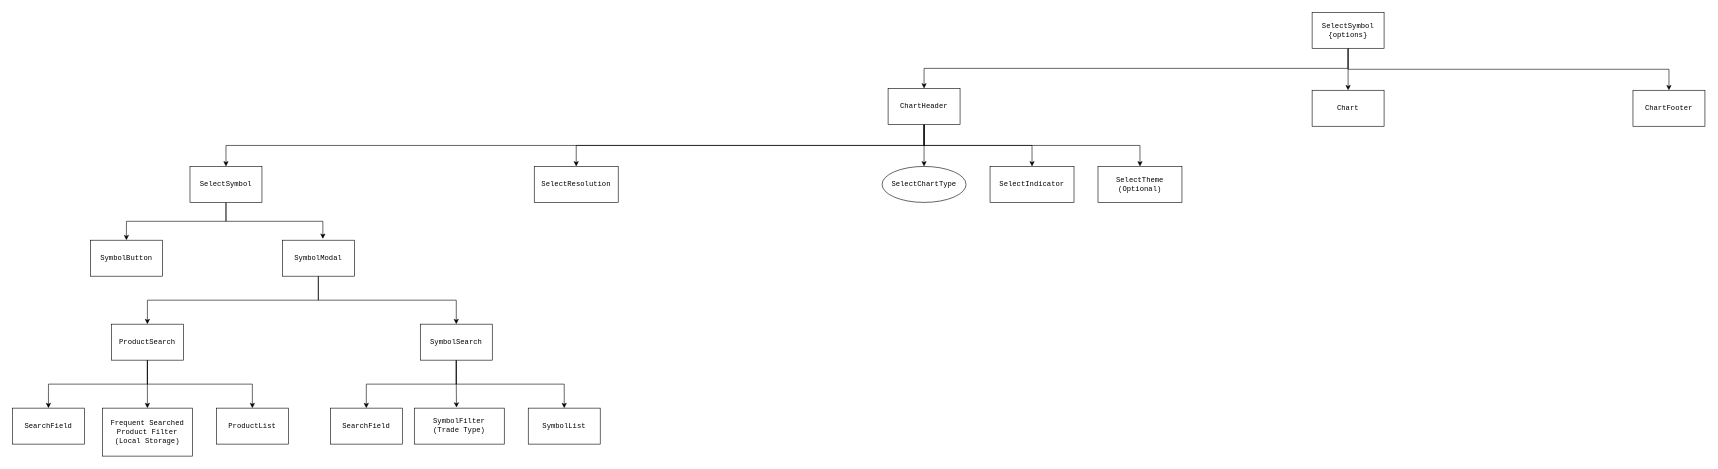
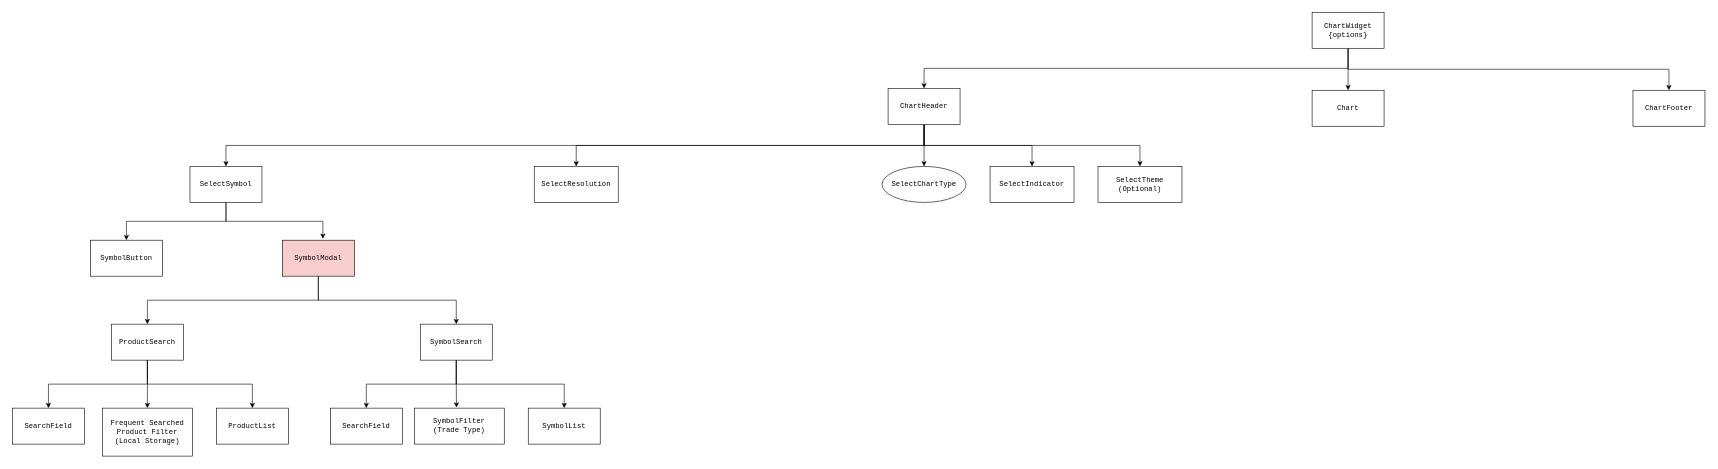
  <mxCell id="0" />
  <mxCell id="1" parent="0" />
  <mxCell id="2" style="edgeStyle=orthogonalEdgeStyle;rounded=0;orthogonalLoop=1;jettySize=auto;html=1;exitX=0.5;exitY=1;exitDx=0;exitDy=0;entryX=0.5;entryY=0;entryDx=0;entryDy=0;" edge="1" parent="1" source="5" target="11"><mxGeometry relative="1" as="geometry" /></mxCell>
  <mxCell id="3" style="edgeStyle=orthogonalEdgeStyle;rounded=0;orthogonalLoop=1;jettySize=auto;html=1;exitX=0.5;exitY=1;exitDx=0;exitDy=0;" edge="1" parent="1" source="5" target="12"><mxGeometry relative="1" as="geometry" /></mxCell>
  <mxCell id="4" style="edgeStyle=orthogonalEdgeStyle;rounded=0;orthogonalLoop=1;jettySize=auto;html=1;exitX=0.5;exitY=1;exitDx=0;exitDy=0;" edge="1" parent="1" source="5" target="13"><mxGeometry relative="1" as="geometry" /></mxCell>
- <mxCell id="5" value="&lt;font&gt;SelectSymbol&lt;br&gt;{options}&lt;br&gt;&lt;/font&gt;" style="rounded=0;whiteSpace=wrap;html=1;fontFamily=Courier New;" vertex="1" parent="1"><mxGeometry x="2187" y="20" width="120" height="60" as="geometry" /></mxCell>
+ <mxCell id="5" value="&lt;font&gt;ChartWidget&lt;br&gt;{options}&lt;br&gt;&lt;/font&gt;" style="rounded=0;whiteSpace=wrap;html=1;fontFamily=Courier New;" vertex="1" parent="1"><mxGeometry x="2187" y="20" width="120" height="60" as="geometry" /></mxCell>
  <mxCell id="6" style="edgeStyle=orthogonalEdgeStyle;rounded=0;orthogonalLoop=1;jettySize=auto;html=1;exitX=0.5;exitY=1;exitDx=0;exitDy=0;entryX=0.5;entryY=0;entryDx=0;entryDy=0;" edge="1" parent="1" source="11" target="16"><mxGeometry relative="1" as="geometry" /></mxCell>
  <mxCell id="7" style="edgeStyle=orthogonalEdgeStyle;rounded=0;orthogonalLoop=1;jettySize=auto;html=1;exitX=0.5;exitY=1;exitDx=0;exitDy=0;" edge="1" parent="1" source="11" target="17"><mxGeometry relative="1" as="geometry" /></mxCell>
  <mxCell id="8" style="edgeStyle=orthogonalEdgeStyle;rounded=0;orthogonalLoop=1;jettySize=auto;html=1;exitX=0.5;exitY=1;exitDx=0;exitDy=0;entryX=0.5;entryY=0;entryDx=0;entryDy=0;" edge="1" parent="1" source="11" target="18"><mxGeometry relative="1" as="geometry" /></mxCell>
  <mxCell id="9" style="edgeStyle=orthogonalEdgeStyle;rounded=0;orthogonalLoop=1;jettySize=auto;html=1;exitX=0.5;exitY=1;exitDx=0;exitDy=0;entryX=0.5;entryY=0;entryDx=0;entryDy=0;" edge="1" parent="1" source="11" target="19"><mxGeometry relative="1" as="geometry" /></mxCell>
  <mxCell id="10" style="edgeStyle=orthogonalEdgeStyle;rounded=0;orthogonalLoop=1;jettySize=auto;html=1;exitX=0.5;exitY=1;exitDx=0;exitDy=0;entryX=0.5;entryY=0;entryDx=0;entryDy=0;" edge="1" parent="1" source="11" target="20"><mxGeometry relative="1" as="geometry" /></mxCell>
  <mxCell id="11" value="ChartHeader" style="rounded=0;whiteSpace=wrap;html=1;fontFamily=Courier New;" vertex="1" parent="1"><mxGeometry x="1480" y="147" width="120" height="60" as="geometry" /></mxCell>
  <mxCell id="12" value="Chart" style="rounded=0;whiteSpace=wrap;html=1;fontFamily=Courier New;" vertex="1" parent="1"><mxGeometry x="2187" y="150" width="120" height="60" as="geometry" /></mxCell>
  <mxCell id="13" value="ChartFooter" style="rounded=0;whiteSpace=wrap;html=1;fontFamily=Courier New;" vertex="1" parent="1"><mxGeometry x="2722" y="150" width="120" height="60" as="geometry" /></mxCell>
  <mxCell id="14" style="edgeStyle=orthogonalEdgeStyle;rounded=0;orthogonalLoop=1;jettySize=auto;html=1;exitX=0.5;exitY=1;exitDx=0;exitDy=0;" edge="1" parent="1" source="16" target="21"><mxGeometry relative="1" as="geometry" /></mxCell>
  <mxCell id="15" style="edgeStyle=orthogonalEdgeStyle;rounded=0;orthogonalLoop=1;jettySize=auto;html=1;exitX=0.5;exitY=1;exitDx=0;exitDy=0;entryX=0.563;entryY=-0.038;entryDx=0;entryDy=0;entryPerimeter=0;" edge="1" parent="1" source="16" target="24"><mxGeometry relative="1" as="geometry" /></mxCell>
  <mxCell id="16" value="SelectSymbol" style="rounded=0;whiteSpace=wrap;html=1;fontFamily=Courier New;" vertex="1" parent="1"><mxGeometry x="316" y="277" width="120" height="60" as="geometry" /></mxCell>
  <mxCell id="17" value="SelectResolution" style="rounded=0;whiteSpace=wrap;html=1;fontFamily=Courier New;" vertex="1" parent="1"><mxGeometry x="890" y="277" width="140" height="60" as="geometry" /></mxCell>
  <mxCell id="18" value="SelectChartType" style="ellipse;whiteSpace=wrap;html=1;fontFamily=Courier New;" vertex="1" parent="1"><mxGeometry x="1470" y="277" width="140" height="60" as="geometry" /></mxCell>
  <mxCell id="19" value="SelectIndicator" style="rounded=0;whiteSpace=wrap;html=1;fontFamily=Courier New;" vertex="1" parent="1"><mxGeometry x="1650" y="277" width="140" height="60" as="geometry" /></mxCell>
  <mxCell id="20" value="SelectTheme&lt;br&gt;(Optional)" style="rounded=0;whiteSpace=wrap;html=1;fontFamily=Courier New;" vertex="1" parent="1"><mxGeometry x="1830" y="277" width="140" height="60" as="geometry" /></mxCell>
  <mxCell id="21" value="SymbolButton" style="rounded=0;whiteSpace=wrap;html=1;fontFamily=Courier New;" vertex="1" parent="1"><mxGeometry x="150" y="400" width="120" height="60" as="geometry" /></mxCell>
  <mxCell id="22" style="edgeStyle=orthogonalEdgeStyle;rounded=0;orthogonalLoop=1;jettySize=auto;html=1;exitX=0.5;exitY=1;exitDx=0;exitDy=0;" edge="1" parent="1" source="24" target="28"><mxGeometry relative="1" as="geometry" /></mxCell>
  <mxCell id="23" style="edgeStyle=orthogonalEdgeStyle;rounded=0;orthogonalLoop=1;jettySize=auto;html=1;exitX=0.5;exitY=1;exitDx=0;exitDy=0;" edge="1" parent="1" source="24" target="32"><mxGeometry relative="1" as="geometry" /></mxCell>
- <mxCell id="24" value="SymbolModal" style="rounded=0;whiteSpace=wrap;html=1;fontFamily=Courier New;" vertex="1" parent="1"><mxGeometry x="470" y="400" width="120" height="60" as="geometry" /></mxCell>
+ <mxCell id="24" value="SymbolModal" style="rounded=0;whiteSpace=wrap;html=1;fontFamily=Courier New;fillColor=#f8cecc;" vertex="1" parent="1"><mxGeometry x="470" y="400" width="120" height="60" as="geometry" /></mxCell>
  <mxCell id="25" style="edgeStyle=orthogonalEdgeStyle;rounded=0;orthogonalLoop=1;jettySize=auto;html=1;exitX=0.5;exitY=1;exitDx=0;exitDy=0;" edge="1" parent="1" source="28" target="33"><mxGeometry relative="1" as="geometry" /></mxCell>
  <mxCell id="26" style="edgeStyle=orthogonalEdgeStyle;rounded=0;orthogonalLoop=1;jettySize=auto;html=1;exitX=0.5;exitY=1;exitDx=0;exitDy=0;" edge="1" parent="1" source="28" target="34"><mxGeometry relative="1" as="geometry" /></mxCell>
  <mxCell id="27" style="edgeStyle=orthogonalEdgeStyle;rounded=0;orthogonalLoop=1;jettySize=auto;html=1;exitX=0.5;exitY=1;exitDx=0;exitDy=0;" edge="1" parent="1" source="28" target="35"><mxGeometry relative="1" as="geometry" /></mxCell>
  <mxCell id="28" value="ProductSearch" style="rounded=0;whiteSpace=wrap;html=1;fontFamily=Courier New;" vertex="1" parent="1"><mxGeometry x="185" y="540" width="120" height="60" as="geometry" /></mxCell>
  <mxCell id="29" style="edgeStyle=orthogonalEdgeStyle;rounded=0;orthogonalLoop=1;jettySize=auto;html=1;exitX=0.5;exitY=1;exitDx=0;exitDy=0;" edge="1" parent="1" source="32" target="36"><mxGeometry relative="1" as="geometry" /></mxCell>
  <mxCell id="30" style="edgeStyle=orthogonalEdgeStyle;rounded=0;orthogonalLoop=1;jettySize=auto;html=1;exitX=0.5;exitY=1;exitDx=0;exitDy=0;" edge="1" parent="1" source="32" target="38"><mxGeometry relative="1" as="geometry" /></mxCell>
  <mxCell id="31" style="edgeStyle=orthogonalEdgeStyle;rounded=0;orthogonalLoop=1;jettySize=auto;html=1;exitX=0.5;exitY=1;exitDx=0;exitDy=0;entryX=0.469;entryY=-0.017;entryDx=0;entryDy=0;entryPerimeter=0;" edge="1" parent="1" source="32" target="37"><mxGeometry relative="1" as="geometry" /></mxCell>
  <mxCell id="32" value="SymbolSearch" style="rounded=0;whiteSpace=wrap;html=1;fontFamily=Courier New;" vertex="1" parent="1"><mxGeometry x="700" y="540" width="120" height="60" as="geometry" /></mxCell>
  <mxCell id="33" value="SearchField" style="rounded=0;whiteSpace=wrap;html=1;fontFamily=Courier New;" vertex="1" parent="1"><mxGeometry x="20" y="680" width="120" height="60" as="geometry" /></mxCell>
  <mxCell id="34" value="Frequent Searched Product Filter&lt;br&gt;(Local Storage)" style="rounded=0;whiteSpace=wrap;html=1;fontFamily=Courier New;" vertex="1" parent="1"><mxGeometry x="170" y="680" width="150" height="80" as="geometry" /></mxCell>
  <mxCell id="35" value="ProductList" style="rounded=0;whiteSpace=wrap;html=1;fontFamily=Courier New;" vertex="1" parent="1"><mxGeometry x="360" y="680" width="120" height="60" as="geometry" /></mxCell>
  <mxCell id="36" value="SearchField" style="rounded=0;whiteSpace=wrap;html=1;fontFamily=Courier New;" vertex="1" parent="1"><mxGeometry x="550" y="680" width="120" height="60" as="geometry" /></mxCell>
  <mxCell id="37" value="SymbolFilter&lt;br&gt;(Trade Type)" style="rounded=0;whiteSpace=wrap;html=1;fontFamily=Courier New;" vertex="1" parent="1"><mxGeometry x="690" y="680" width="150" height="60" as="geometry" /></mxCell>
  <mxCell id="38" value="SymbolList" style="rounded=0;whiteSpace=wrap;html=1;fontFamily=Courier New;" vertex="1" parent="1"><mxGeometry x="880" y="680" width="120" height="60" as="geometry" /></mxCell>
